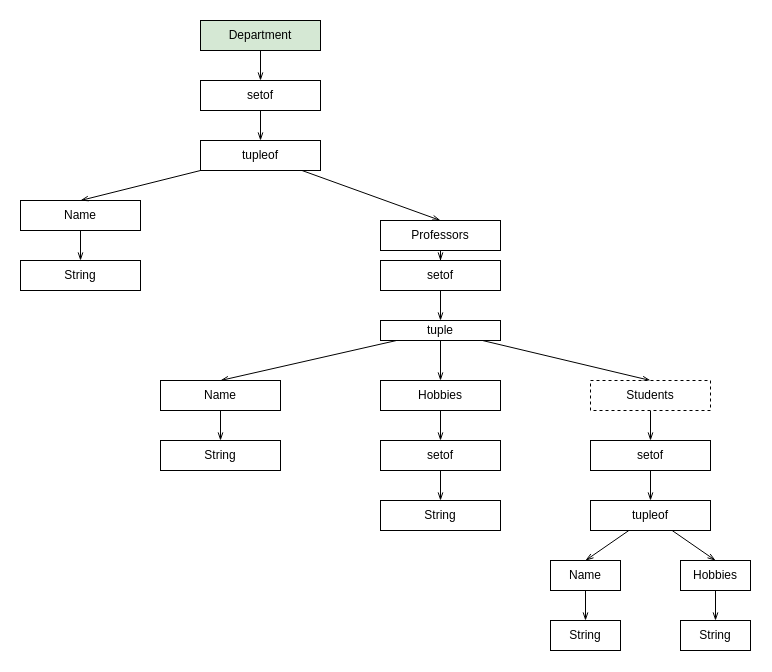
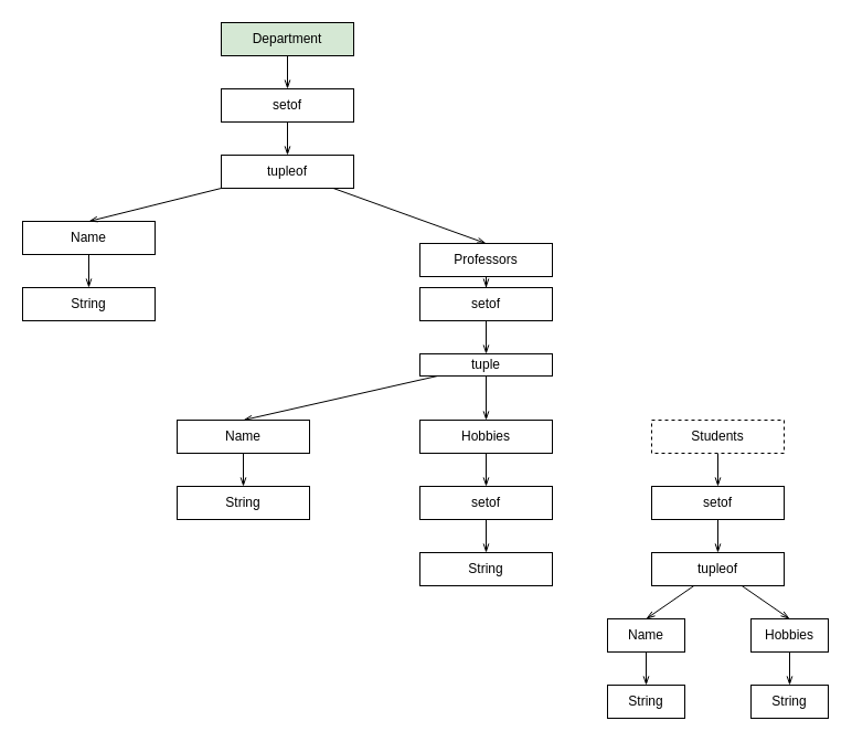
  <mxCell id="0" />
  <mxCell id="1" parent="0" />
  <mxCell id="2" style="edgeStyle=orthogonalEdgeStyle;rounded=0;orthogonalLoop=1;jettySize=auto;html=1;entryX=0.5;entryY=0;entryDx=0;entryDy=0;endArrow=openThin;endFill=0;" edge="1" parent="1" source="3" target="7"><mxGeometry relative="1" as="geometry" /></mxCell>
  <mxCell id="3" value="Department" style="rounded=0;whiteSpace=wrap;html=1;fillColor=#d5e8d4;" vertex="1" parent="1"><mxGeometry x="200" y="20" width="120" height="30" as="geometry" /></mxCell>
  <mxCell id="4" style="edgeStyle=orthogonalEdgeStyle;rounded=0;orthogonalLoop=1;jettySize=auto;html=1;entryX=0.5;entryY=0;entryDx=0;entryDy=0;endArrow=openThin;endFill=0;" edge="1" parent="1" source="5" target="13"><mxGeometry relative="1" as="geometry" /></mxCell>
  <mxCell id="5" value="Name" style="rounded=0;whiteSpace=wrap;html=1;" vertex="1" parent="1"><mxGeometry x="20" y="200" width="120" height="30" as="geometry" /></mxCell>
  <mxCell id="6" style="edgeStyle=orthogonalEdgeStyle;rounded=0;orthogonalLoop=1;jettySize=auto;html=1;entryX=0.5;entryY=0;entryDx=0;entryDy=0;endArrow=openThin;endFill=0;" edge="1" parent="1" source="7" target="10"><mxGeometry relative="1" as="geometry" /></mxCell>
  <mxCell id="7" value="setof" style="rounded=0;whiteSpace=wrap;html=1;" vertex="1" parent="1"><mxGeometry x="200" y="80" width="120" height="30" as="geometry" /></mxCell>
  <mxCell id="8" style="rounded=0;orthogonalLoop=1;jettySize=auto;html=1;entryX=0.5;entryY=0;entryDx=0;entryDy=0;endArrow=openThin;endFill=0;" edge="1" parent="1" source="10" target="5"><mxGeometry relative="1" as="geometry" /></mxCell>
  <mxCell id="9" style="rounded=0;orthogonalLoop=1;jettySize=auto;html=1;entryX=0.5;entryY=0;entryDx=0;entryDy=0;endArrow=openThin;endFill=0;" edge="1" parent="1" source="10" target="12"><mxGeometry relative="1" as="geometry" /></mxCell>
  <mxCell id="10" value="tupleof" style="rounded=0;whiteSpace=wrap;html=1;" vertex="1" parent="1"><mxGeometry x="200" y="140" width="120" height="30" as="geometry" /></mxCell>
  <mxCell id="11" style="edgeStyle=orthogonalEdgeStyle;rounded=0;orthogonalLoop=1;jettySize=auto;html=1;entryX=0.5;entryY=0;entryDx=0;entryDy=0;endArrow=openThin;endFill=0;" edge="1" parent="1" source="12" target="15"><mxGeometry relative="1" as="geometry" /></mxCell>
  <mxCell id="12" value="Professors" style="rounded=0;whiteSpace=wrap;html=1;" vertex="1" parent="1"><mxGeometry x="380" y="220" width="120" height="30" as="geometry" /></mxCell>
  <mxCell id="13" value="String" style="rounded=0;whiteSpace=wrap;html=1;" vertex="1" parent="1"><mxGeometry x="20" y="260" width="120" height="30" as="geometry" /></mxCell>
  <mxCell id="14" style="edgeStyle=orthogonalEdgeStyle;rounded=0;orthogonalLoop=1;jettySize=auto;html=1;entryX=0.5;entryY=0;entryDx=0;entryDy=0;endArrow=openThin;endFill=0;" edge="1" parent="1" source="15" target="19"><mxGeometry relative="1" as="geometry" /></mxCell>
  <mxCell id="15" value="setof" style="rounded=0;whiteSpace=wrap;html=1;" vertex="1" parent="1"><mxGeometry x="380" y="260" width="120" height="30" as="geometry" /></mxCell>
  <mxCell id="16" style="rounded=0;orthogonalLoop=1;jettySize=auto;html=1;entryX=0.5;entryY=0;entryDx=0;entryDy=0;endArrow=openThin;endFill=0;" edge="1" parent="1" source="19" target="21"><mxGeometry relative="1" as="geometry" /></mxCell>
  <mxCell id="17" style="rounded=0;orthogonalLoop=1;jettySize=auto;html=1;entryX=0.5;entryY=0;entryDx=0;entryDy=0;endArrow=openThin;endFill=0;" edge="1" parent="1" source="19" target="24"><mxGeometry relative="1" as="geometry" /></mxCell>
- <mxCell id="18" style="rounded=0;orthogonalLoop=1;jettySize=auto;html=1;entryX=0.5;entryY=0;entryDx=0;entryDy=0;endArrow=openThin;endFill=0;" edge="1" parent="1" source="19" target="29"><mxGeometry relative="1" as="geometry" /></mxCell>
  <mxCell id="19" value="tuple" style="rounded=0;whiteSpace=wrap;html=1;" vertex="1" parent="1"><mxGeometry x="380" y="320" width="120" height="20" as="geometry" /></mxCell>
  <mxCell id="20" style="edgeStyle=orthogonalEdgeStyle;rounded=0;orthogonalLoop=1;jettySize=auto;html=1;entryX=0.5;entryY=0;entryDx=0;entryDy=0;endArrow=openThin;endFill=0;" edge="1" parent="1" source="21" target="22"><mxGeometry relative="1" as="geometry" /></mxCell>
  <mxCell id="21" value="Name" style="rounded=0;whiteSpace=wrap;html=1;" vertex="1" parent="1"><mxGeometry x="160" y="380" width="120" height="30" as="geometry" /></mxCell>
  <mxCell id="22" value="String" style="rounded=0;whiteSpace=wrap;html=1;" vertex="1" parent="1"><mxGeometry x="160" y="440" width="120" height="30" as="geometry" /></mxCell>
  <mxCell id="23" style="edgeStyle=orthogonalEdgeStyle;rounded=0;orthogonalLoop=1;jettySize=auto;html=1;entryX=0.5;entryY=0;entryDx=0;entryDy=0;endArrow=openThin;endFill=0;" edge="1" parent="1" source="24" target="26"><mxGeometry relative="1" as="geometry" /></mxCell>
  <mxCell id="24" value="Hobbies" style="rounded=0;whiteSpace=wrap;html=1;" vertex="1" parent="1"><mxGeometry x="380" y="380" width="120" height="30" as="geometry" /></mxCell>
  <mxCell id="25" style="edgeStyle=orthogonalEdgeStyle;rounded=0;orthogonalLoop=1;jettySize=auto;html=1;entryX=0.5;entryY=0;entryDx=0;entryDy=0;endArrow=openThin;endFill=0;" edge="1" parent="1" source="26" target="27"><mxGeometry relative="1" as="geometry" /></mxCell>
  <mxCell id="26" value="setof" style="rounded=0;whiteSpace=wrap;html=1;" vertex="1" parent="1"><mxGeometry x="380" y="440" width="120" height="30" as="geometry" /></mxCell>
  <mxCell id="27" value="String" style="rounded=0;whiteSpace=wrap;html=1;" vertex="1" parent="1"><mxGeometry x="380" y="500" width="120" height="30" as="geometry" /></mxCell>
  <mxCell id="28" style="edgeStyle=orthogonalEdgeStyle;rounded=0;orthogonalLoop=1;jettySize=auto;html=1;entryX=0.5;entryY=0;entryDx=0;entryDy=0;endArrow=openThin;endFill=0;" edge="1" parent="1" source="29" target="40"><mxGeometry relative="1" as="geometry" /></mxCell>
  <mxCell id="29" value="Students" style="rounded=0;whiteSpace=wrap;html=1;dashed=1;" vertex="1" parent="1"><mxGeometry x="590" y="380" width="120" height="30" as="geometry" /></mxCell>
  <mxCell id="30" style="rounded=0;orthogonalLoop=1;jettySize=auto;html=1;entryX=0.5;entryY=0;entryDx=0;entryDy=0;endArrow=openThin;endFill=0;" edge="1" parent="1" source="32" target="34"><mxGeometry relative="1" as="geometry" /></mxCell>
  <mxCell id="31" style="rounded=0;orthogonalLoop=1;jettySize=auto;html=1;entryX=0.5;entryY=0;entryDx=0;entryDy=0;endArrow=openThin;endFill=0;" edge="1" parent="1" source="32" target="36"><mxGeometry relative="1" as="geometry" /></mxCell>
  <mxCell id="32" value="tupleof" style="rounded=0;whiteSpace=wrap;html=1;" vertex="1" parent="1"><mxGeometry x="590" y="500" width="120" height="30" as="geometry" /></mxCell>
  <mxCell id="33" style="edgeStyle=orthogonalEdgeStyle;rounded=0;orthogonalLoop=1;jettySize=auto;html=1;entryX=0.5;entryY=0;entryDx=0;entryDy=0;endArrow=openThin;endFill=0;" edge="1" parent="1" source="34" target="37"><mxGeometry relative="1" as="geometry" /></mxCell>
  <mxCell id="34" value="Name" style="rounded=0;whiteSpace=wrap;html=1;" vertex="1" parent="1"><mxGeometry x="550" y="560" width="70" height="30" as="geometry" /></mxCell>
  <mxCell id="35" style="edgeStyle=orthogonalEdgeStyle;rounded=0;orthogonalLoop=1;jettySize=auto;html=1;entryX=0.5;entryY=0;entryDx=0;entryDy=0;endArrow=openThin;endFill=0;" edge="1" parent="1" source="36" target="38"><mxGeometry relative="1" as="geometry" /></mxCell>
  <mxCell id="36" value="Hobbies" style="rounded=0;whiteSpace=wrap;html=1;" vertex="1" parent="1"><mxGeometry x="680" y="560" width="70" height="30" as="geometry" /></mxCell>
  <mxCell id="37" value="String" style="rounded=0;whiteSpace=wrap;html=1;" vertex="1" parent="1"><mxGeometry x="550" y="620" width="70" height="30" as="geometry" /></mxCell>
  <mxCell id="38" value="String" style="rounded=0;whiteSpace=wrap;html=1;" vertex="1" parent="1"><mxGeometry x="680" y="620" width="70" height="30" as="geometry" /></mxCell>
  <mxCell id="39" style="edgeStyle=orthogonalEdgeStyle;rounded=0;orthogonalLoop=1;jettySize=auto;html=1;entryX=0.5;entryY=0;entryDx=0;entryDy=0;endArrow=openThin;endFill=0;" edge="1" parent="1" source="40" target="32"><mxGeometry relative="1" as="geometry" /></mxCell>
  <mxCell id="40" value="setof" style="rounded=0;whiteSpace=wrap;html=1;" vertex="1" parent="1"><mxGeometry x="590" y="440" width="120" height="30" as="geometry" /></mxCell>
